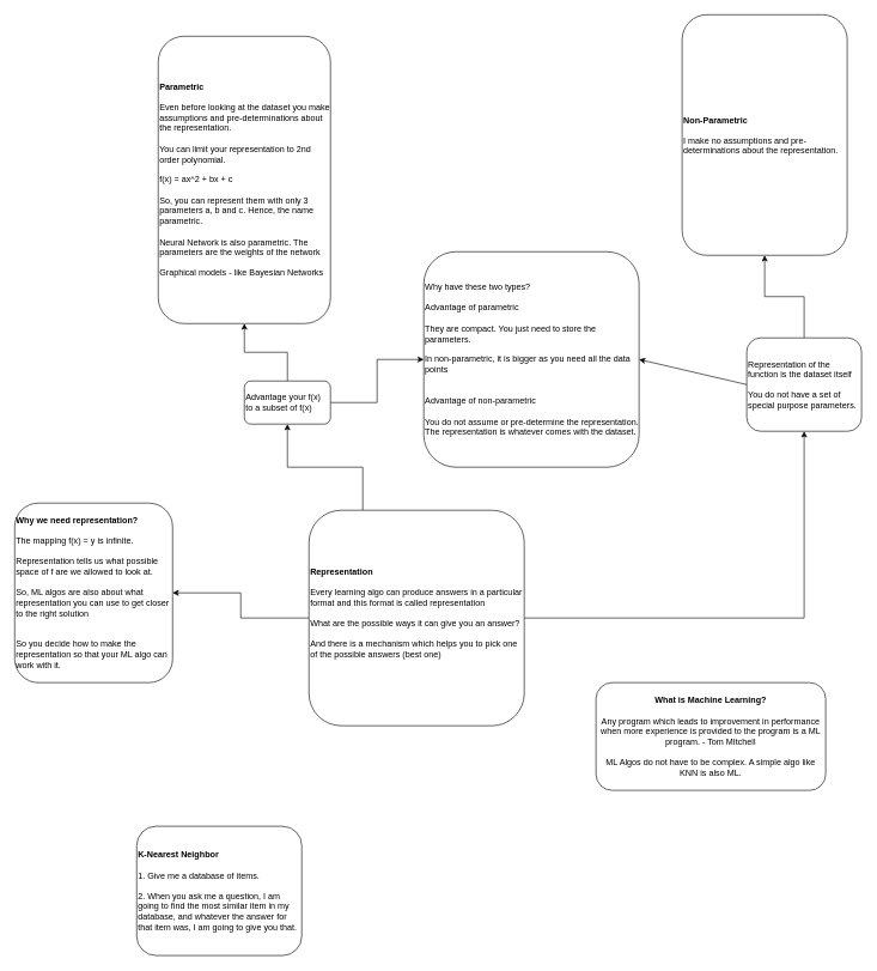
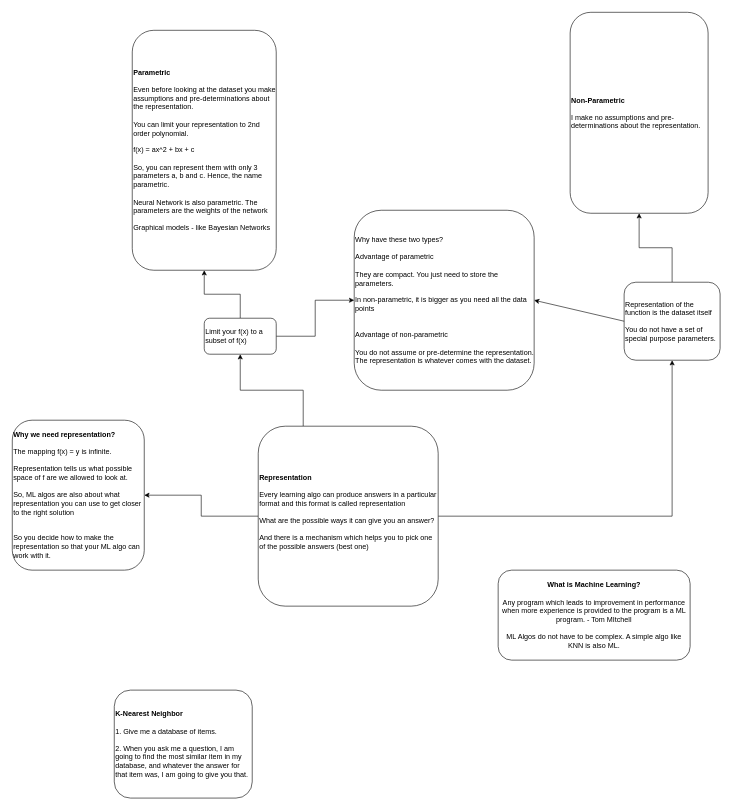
  <mxCell id="0" />
  <mxCell id="1" parent="0" />
  <mxCell id="2" value="&lt;b&gt;What is Machine Learning?&lt;/b&gt;&lt;br&gt;&lt;br&gt;Any program which leads to improvement in performance when more experience is provided to the program is a ML program. - Tom MItchell&lt;br&gt;&lt;br&gt;ML Algos do not have to be complex. A simple algo like KNN is also ML." style="rounded=1;whiteSpace=wrap;html=1;" vertex="1" parent="1"><mxGeometry x="830" y="950" width="320" height="150" as="geometry" /></mxCell>
  <mxCell id="3" value="&lt;b&gt;K-Nearest Neighbor&lt;/b&gt;&lt;br&gt;&lt;br&gt;1. Give me a database of items.&lt;br&gt;&lt;br&gt;2. When you ask me a question, I am going to find the most similar item in my database, and whatever the answer for that item was, I am going to give you that." style="rounded=1;whiteSpace=wrap;html=1;align=left;" vertex="1" parent="1"><mxGeometry x="190" y="1150" width="230" height="180" as="geometry" /></mxCell>
  <mxCell id="4" value="" style="edgeStyle=orthogonalEdgeStyle;rounded=0;orthogonalLoop=1;jettySize=auto;html=1;" edge="1" parent="1" source="7" target="8"><mxGeometry relative="1" as="geometry" /></mxCell>
  <mxCell id="5" value="" style="edgeStyle=orthogonalEdgeStyle;rounded=0;orthogonalLoop=1;jettySize=auto;html=1;exitX=0.25;exitY=0;exitDx=0;exitDy=0;" edge="1" parent="1" source="7" target="11"><mxGeometry relative="1" as="geometry" /></mxCell>
  <mxCell id="6" value="" style="edgeStyle=orthogonalEdgeStyle;rounded=0;orthogonalLoop=1;jettySize=auto;html=1;" edge="1" parent="1" source="7" target="14"><mxGeometry relative="1" as="geometry" /></mxCell>
  <mxCell id="7" value="&lt;b&gt;Representation&lt;br&gt;&lt;/b&gt;&lt;br&gt;Every learning algo can produce answers in a particular format and this format is called representation&lt;br&gt;&lt;br&gt;What are the possible ways it can give you an answer?&lt;br&gt;&lt;br&gt;And there is a mechanism which helps you to pick one of the possible answers (best one)&lt;br&gt;&lt;br&gt;" style="rounded=1;whiteSpace=wrap;html=1;align=left;" vertex="1" parent="1"><mxGeometry x="430" y="710" width="300" height="300" as="geometry" /></mxCell>
  <mxCell id="8" value="&lt;b&gt;Why we need representation?&lt;br&gt;&lt;/b&gt;&lt;br&gt;The mapping f(x) = y is infinite.&lt;br&gt;&lt;br style=&quot;border-color: var(--border-color);&quot;&gt;Representation tells us what possible space of f are we allowed to look at.&lt;br&gt;&lt;br&gt;So, ML algos are also about what representation you can use to get closer to the right solution&lt;br&gt;&lt;br&gt;&lt;br&gt;So you decide how to make the representation so that your ML algo can work with it." style="whiteSpace=wrap;html=1;align=left;rounded=1;" vertex="1" parent="1"><mxGeometry x="20" y="700" width="220" height="250" as="geometry" /></mxCell>
  <mxCell id="9" value="" style="edgeStyle=orthogonalEdgeStyle;rounded=0;orthogonalLoop=1;jettySize=auto;html=1;" edge="1" parent="1" source="11" target="12"><mxGeometry relative="1" as="geometry" /></mxCell>
  <mxCell id="10" value="" style="edgeStyle=orthogonalEdgeStyle;rounded=0;orthogonalLoop=1;jettySize=auto;html=1;" edge="1" parent="1" source="11" target="15"><mxGeometry relative="1" as="geometry" /></mxCell>
- <mxCell id="11" value="Advantage your f(x) to a subset of f(x)" style="whiteSpace=wrap;html=1;align=left;rounded=1;" vertex="1" parent="1"><mxGeometry x="340" y="530" width="120" height="60" as="geometry" /></mxCell>
+ <mxCell id="11" value="Limit your f(x) to a subset of f(x)" style="whiteSpace=wrap;html=1;align=left;rounded=1;" vertex="1" parent="1"><mxGeometry x="340" y="530" width="120" height="60" as="geometry" /></mxCell>
  <mxCell id="12" value="&lt;b&gt;Parametric&lt;/b&gt;&lt;br&gt;&lt;br&gt;Even before looking at the dataset you make assumptions and pre-determinations about the representation.&amp;nbsp;&lt;br&gt;&lt;br&gt;You can limit your representation to 2nd order polynomial.&lt;br&gt;&lt;br&gt;f(x) = ax^2 + bx + c&lt;br&gt;&lt;br&gt;So, you can represent them with only 3 parameters a, b and c. Hence, the name parametric.&lt;br&gt;&lt;br&gt;Neural Network is also parametric. The parameters are the weights of the network&lt;br&gt;&lt;br&gt;Graphical models - like Bayesian Networks&amp;nbsp;" style="whiteSpace=wrap;html=1;align=left;rounded=1;" vertex="1" parent="1"><mxGeometry x="220" y="50" width="240" height="400" as="geometry" /></mxCell>
  <mxCell id="13" value="" style="edgeStyle=orthogonalEdgeStyle;rounded=0;orthogonalLoop=1;jettySize=auto;html=1;" edge="1" parent="1" source="14" target="17"><mxGeometry relative="1" as="geometry" /></mxCell>
  <mxCell id="14" value="Representation of the function is the dataset itself&lt;br&gt;&lt;br&gt;You do not have a set of special purpose parameters." style="whiteSpace=wrap;html=1;align=left;rounded=1;" vertex="1" parent="1"><mxGeometry x="1040" y="470" width="160" height="130" as="geometry" /></mxCell>
  <mxCell id="15" value="Why have these two types?&lt;br&gt;&lt;br&gt;Advantage of parametric&lt;br&gt;&lt;br&gt;They are compact. You just need to store the parameters.&lt;br&gt;&lt;br&gt;In non-parametric, it is bigger as you need all the data points&lt;br&gt;&lt;br&gt;&lt;br&gt;Advantage of non-parametric&lt;br&gt;&lt;br&gt;You do not assume or pre-determine the representation. The representation is whatever comes with the dataset." style="whiteSpace=wrap;html=1;align=left;rounded=1;" vertex="1" parent="1"><mxGeometry x="590" y="350" width="300" height="300" as="geometry" /></mxCell>
  <mxCell id="16" value="" style="endArrow=classic;html=1;rounded=0;exitX=0;exitY=0.5;exitDx=0;exitDy=0;entryX=1;entryY=0.5;entryDx=0;entryDy=0;" edge="1" parent="1" source="14" target="15"><mxGeometry width="50" height="50" relative="1" as="geometry"><mxPoint x="590" y="530" as="sourcePoint" /><mxPoint x="640" y="480" as="targetPoint" /></mxGeometry></mxCell>
  <mxCell id="17" value="&lt;b&gt;Non-Parametric&lt;br&gt;&lt;/b&gt;&lt;br&gt;I make no assumptions and pre-determinations about the representation." style="whiteSpace=wrap;html=1;align=left;rounded=1;" vertex="1" parent="1"><mxGeometry x="950" y="20" width="230" height="335" as="geometry" /></mxCell>
